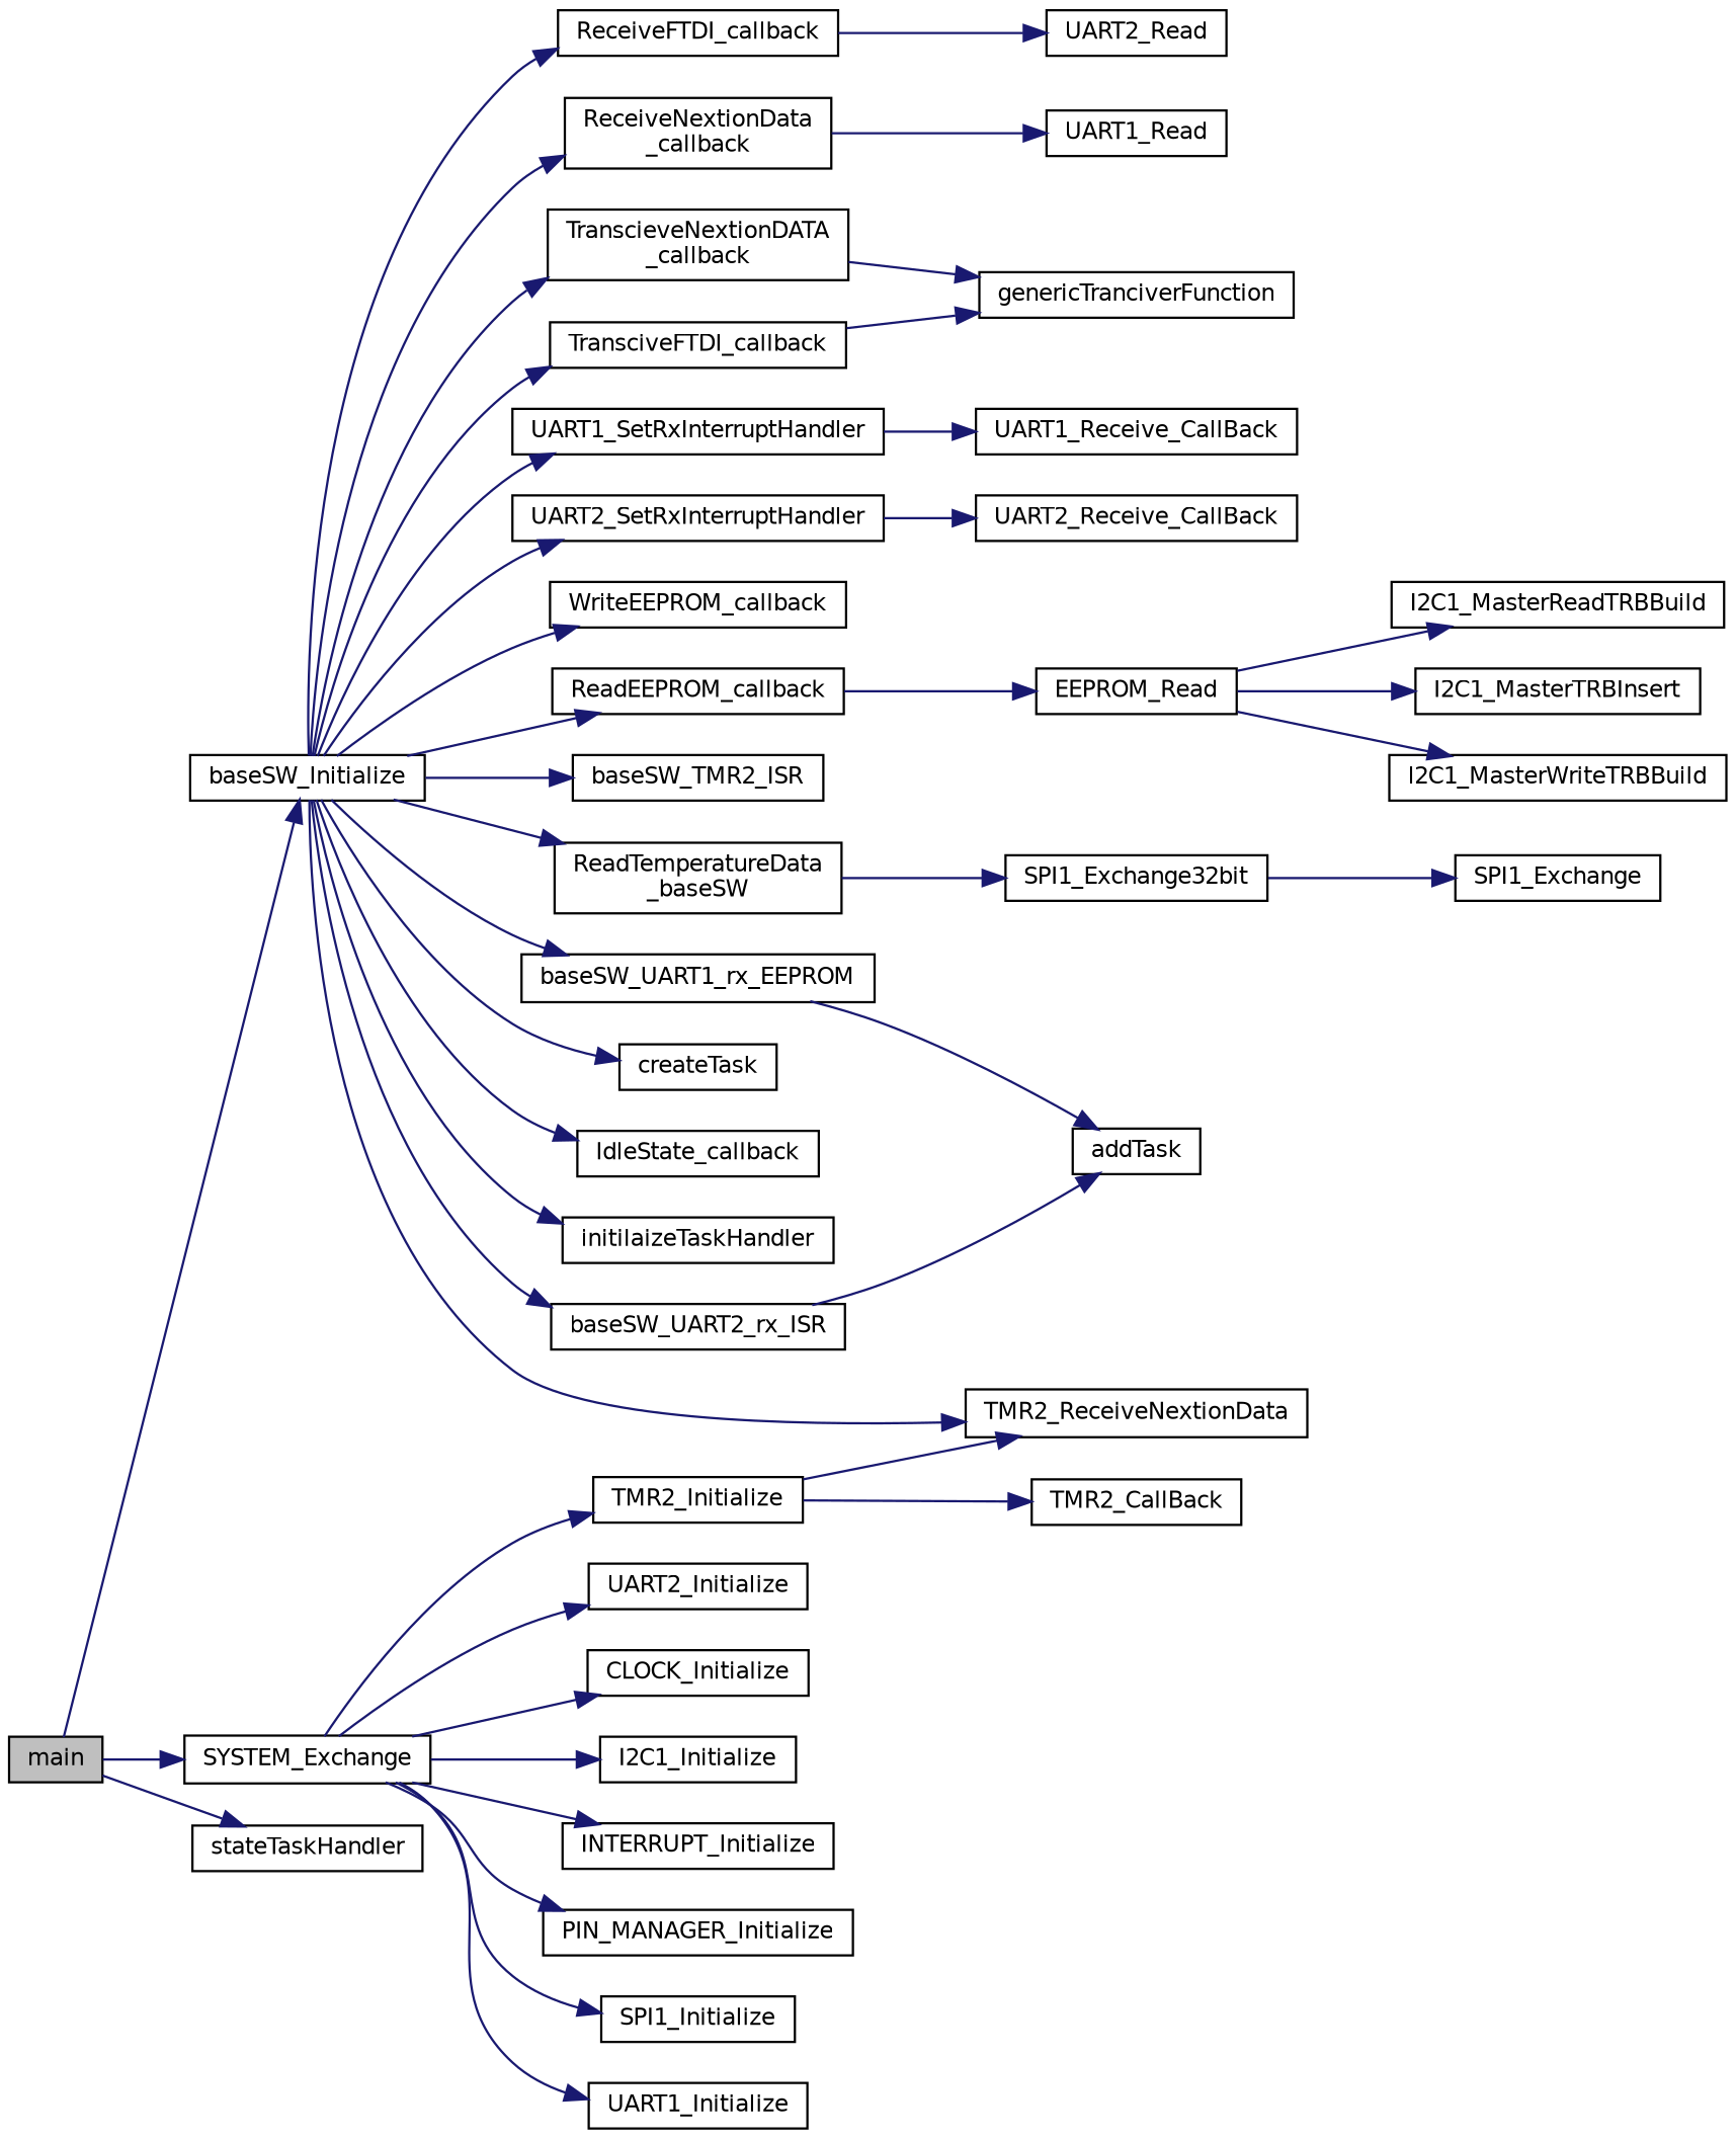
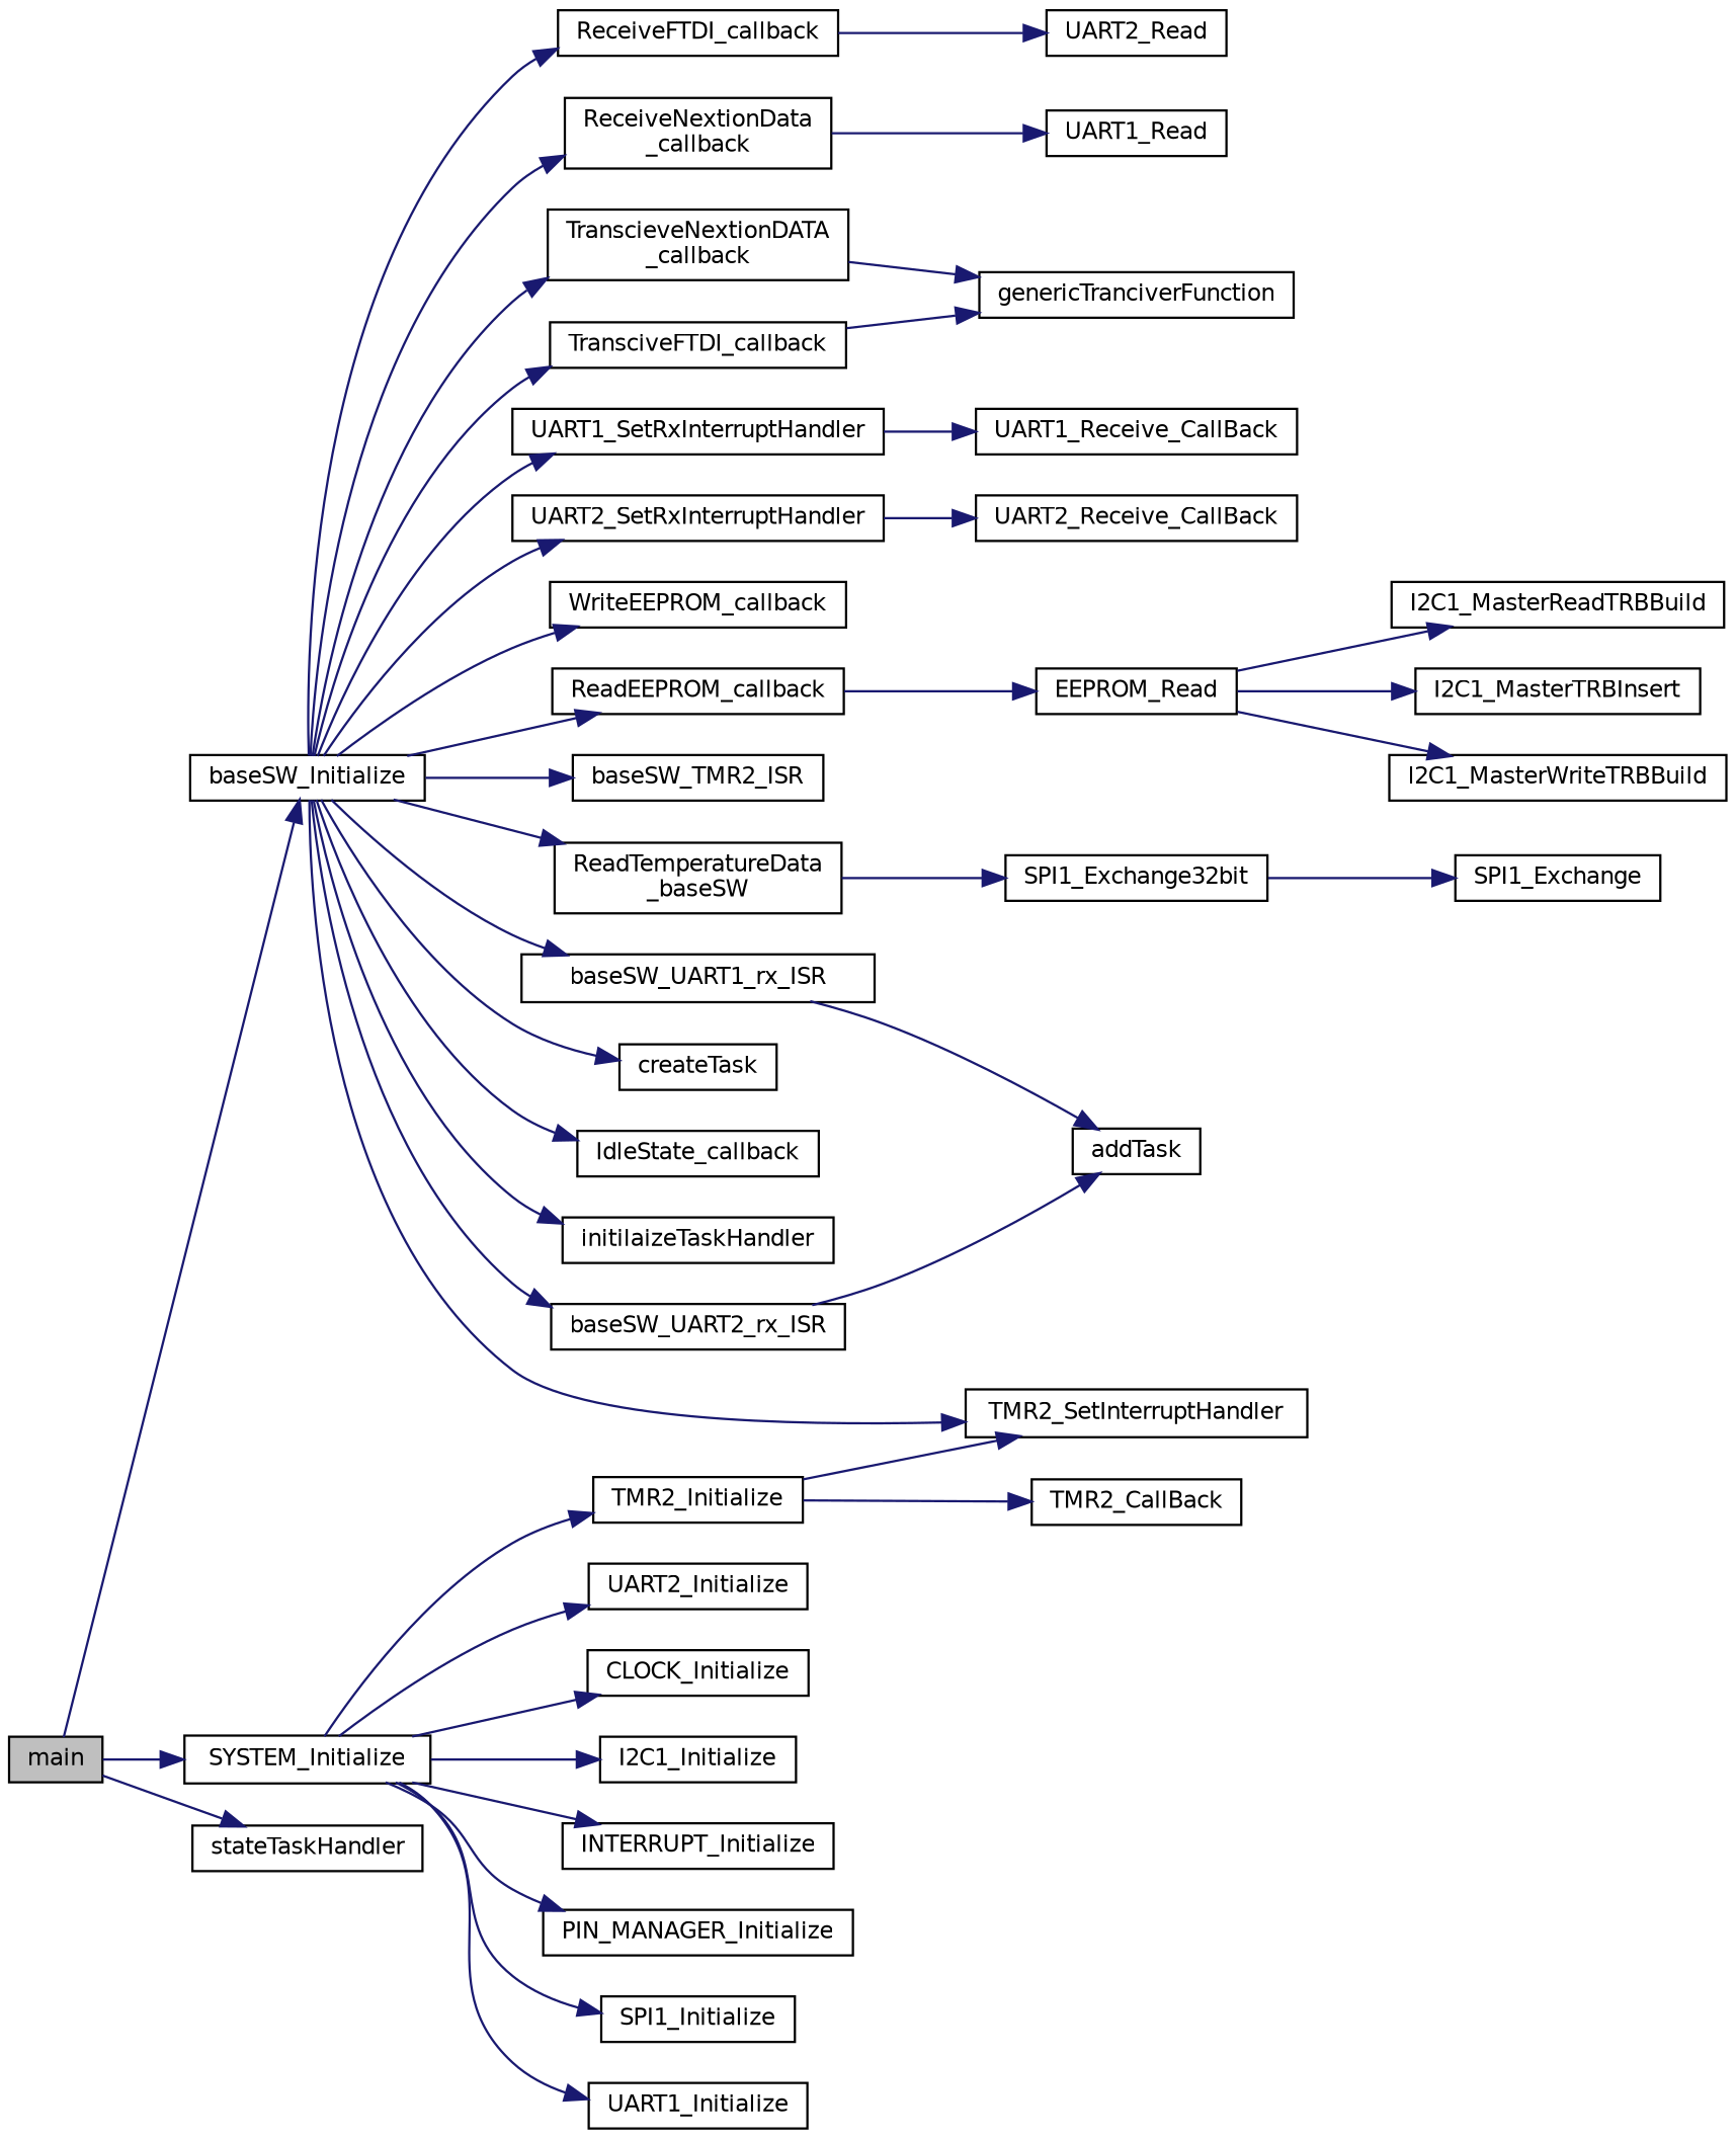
  digraph {
    rankdir=LR
    node [color=black fillcolor=white fontname=Helvetica fontsize=10 shape=record style=filled]
    edge [color=midnightblue fontname=Helvetica fontsize=10 labelfontname=Helvetica labelfontsize=10 style=solid]
    n1 [fillcolor=grey75 fontcolor=black height=0.2 label=main width=0.4]
    n2 [height=0.2 label=baseSW_Initialize width=0.4]
    n3 [height=0.2 label=stateTaskHandler width=0.4]
-   n4 [height=0.2 label=SYSTEM_Exchange width=0.4]
+   n4 [height=0.2 label=SYSTEM_Initialize width=0.4]
    n5 [height=0.2 label=baseSW_TMR2_ISR width=0.4]
-   n6 [height=0.2 label=baseSW_UART1_rx_EEPROM width=0.4]
+   n6 [height=0.2 label=baseSW_UART1_rx_ISR width=0.4]
    n7 [height=0.2 label=baseSW_UART2_rx_ISR width=0.4]
    n8 [height=0.2 label=createTask width=0.4]
    n9 [height=0.2 label=IdleState_callback width=0.4]
    n10 [height=0.2 label=initilaizeTaskHandler width=0.4]
    n11 [height=0.2 label=ReadEEPROM_callback width=0.4]
    n12 [height=0.2 label="ReadTemperatureData\l_baseSW" width=0.4]
    n13 [height=0.2 label=ReceiveFTDI_callback width=0.4]
    n14 [height=0.2 label="ReceiveNextionData\l_callback" width=0.4]
-   n15 [height=0.2 label=TMR2_ReceiveNextionData width=0.4]
+   n15 [height=0.2 label=TMR2_SetInterruptHandler width=0.4]
    n16 [height=0.2 label="TranscieveNextionDATA\l_callback" width=0.4]
    n17 [height=0.2 label=TransciveFTDI_callback width=0.4]
    n18 [height=0.2 label=UART1_SetRxInterruptHandler width=0.4]
    n19 [height=0.2 label=UART2_SetRxInterruptHandler width=0.4]
    n20 [height=0.2 label=WriteEEPROM_callback width=0.4]
    n21 [height=0.2 label=CLOCK_Initialize width=0.4]
    n22 [height=0.2 label=I2C1_Initialize width=0.4]
    n23 [height=0.2 label=INTERRUPT_Initialize width=0.4]
    n24 [height=0.2 label=PIN_MANAGER_Initialize width=0.4]
    n25 [height=0.2 label=SPI1_Initialize width=0.4]
    n26 [height=0.2 label=TMR2_Initialize width=0.4]
    n27 [height=0.2 label=UART1_Initialize width=0.4]
    n28 [height=0.2 label=UART2_Initialize width=0.4]
    n29 [height=0.2 label=addTask width=0.4]
    n30 [height=0.2 label=EEPROM_Read width=0.4]
    n31 [height=0.2 label=SPI1_Exchange32bit width=0.4]
    n32 [height=0.2 label=UART2_Read width=0.4]
    n33 [height=0.2 label=UART1_Read width=0.4]
    n34 [height=0.2 label=genericTranciverFunction width=0.4]
    n35 [height=0.2 label=UART1_Receive_CallBack width=0.4]
    n36 [height=0.2 label=UART2_Receive_CallBack width=0.4]
    n37 [height=0.2 label=I2C1_MasterReadTRBBuild width=0.4]
    n38 [height=0.2 label=I2C1_MasterTRBInsert width=0.4]
    n39 [height=0.2 label=I2C1_MasterWriteTRBBuild width=0.4]
    n40 [height=0.2 label=SPI1_Exchange width=0.4]
    n41 [height=0.2 label=TMR2_CallBack width=0.4]
    n1 -> n2
    n1 -> n3
    n1 -> n4
    n2 -> n5
    n2 -> n6
    n2 -> n7
    n2 -> n8
    n2 -> n9
    n2 -> n10
    n2 -> n11
    n2 -> n12
    n2 -> n13
    n2 -> n14
    n2 -> n15
    n2 -> n16
    n2 -> n17
    n2 -> n18
    n2 -> n19
    n2 -> n20
    n4 -> n21
    n4 -> n22
    n4 -> n23
    n4 -> n24
    n4 -> n25
    n4 -> n26
    n4 -> n27
    n4 -> n28
    n6 -> n29
    n7 -> n29
    n11 -> n30
    n12 -> n31
    n13 -> n32
    n14 -> n33
    n16 -> n34
    n17 -> n34
    n18 -> n35
    n19 -> n36
    n26 -> n15
    n26 -> n41
    n30 -> n37
    n30 -> n38
    n30 -> n39
    n31 -> n40
  }
